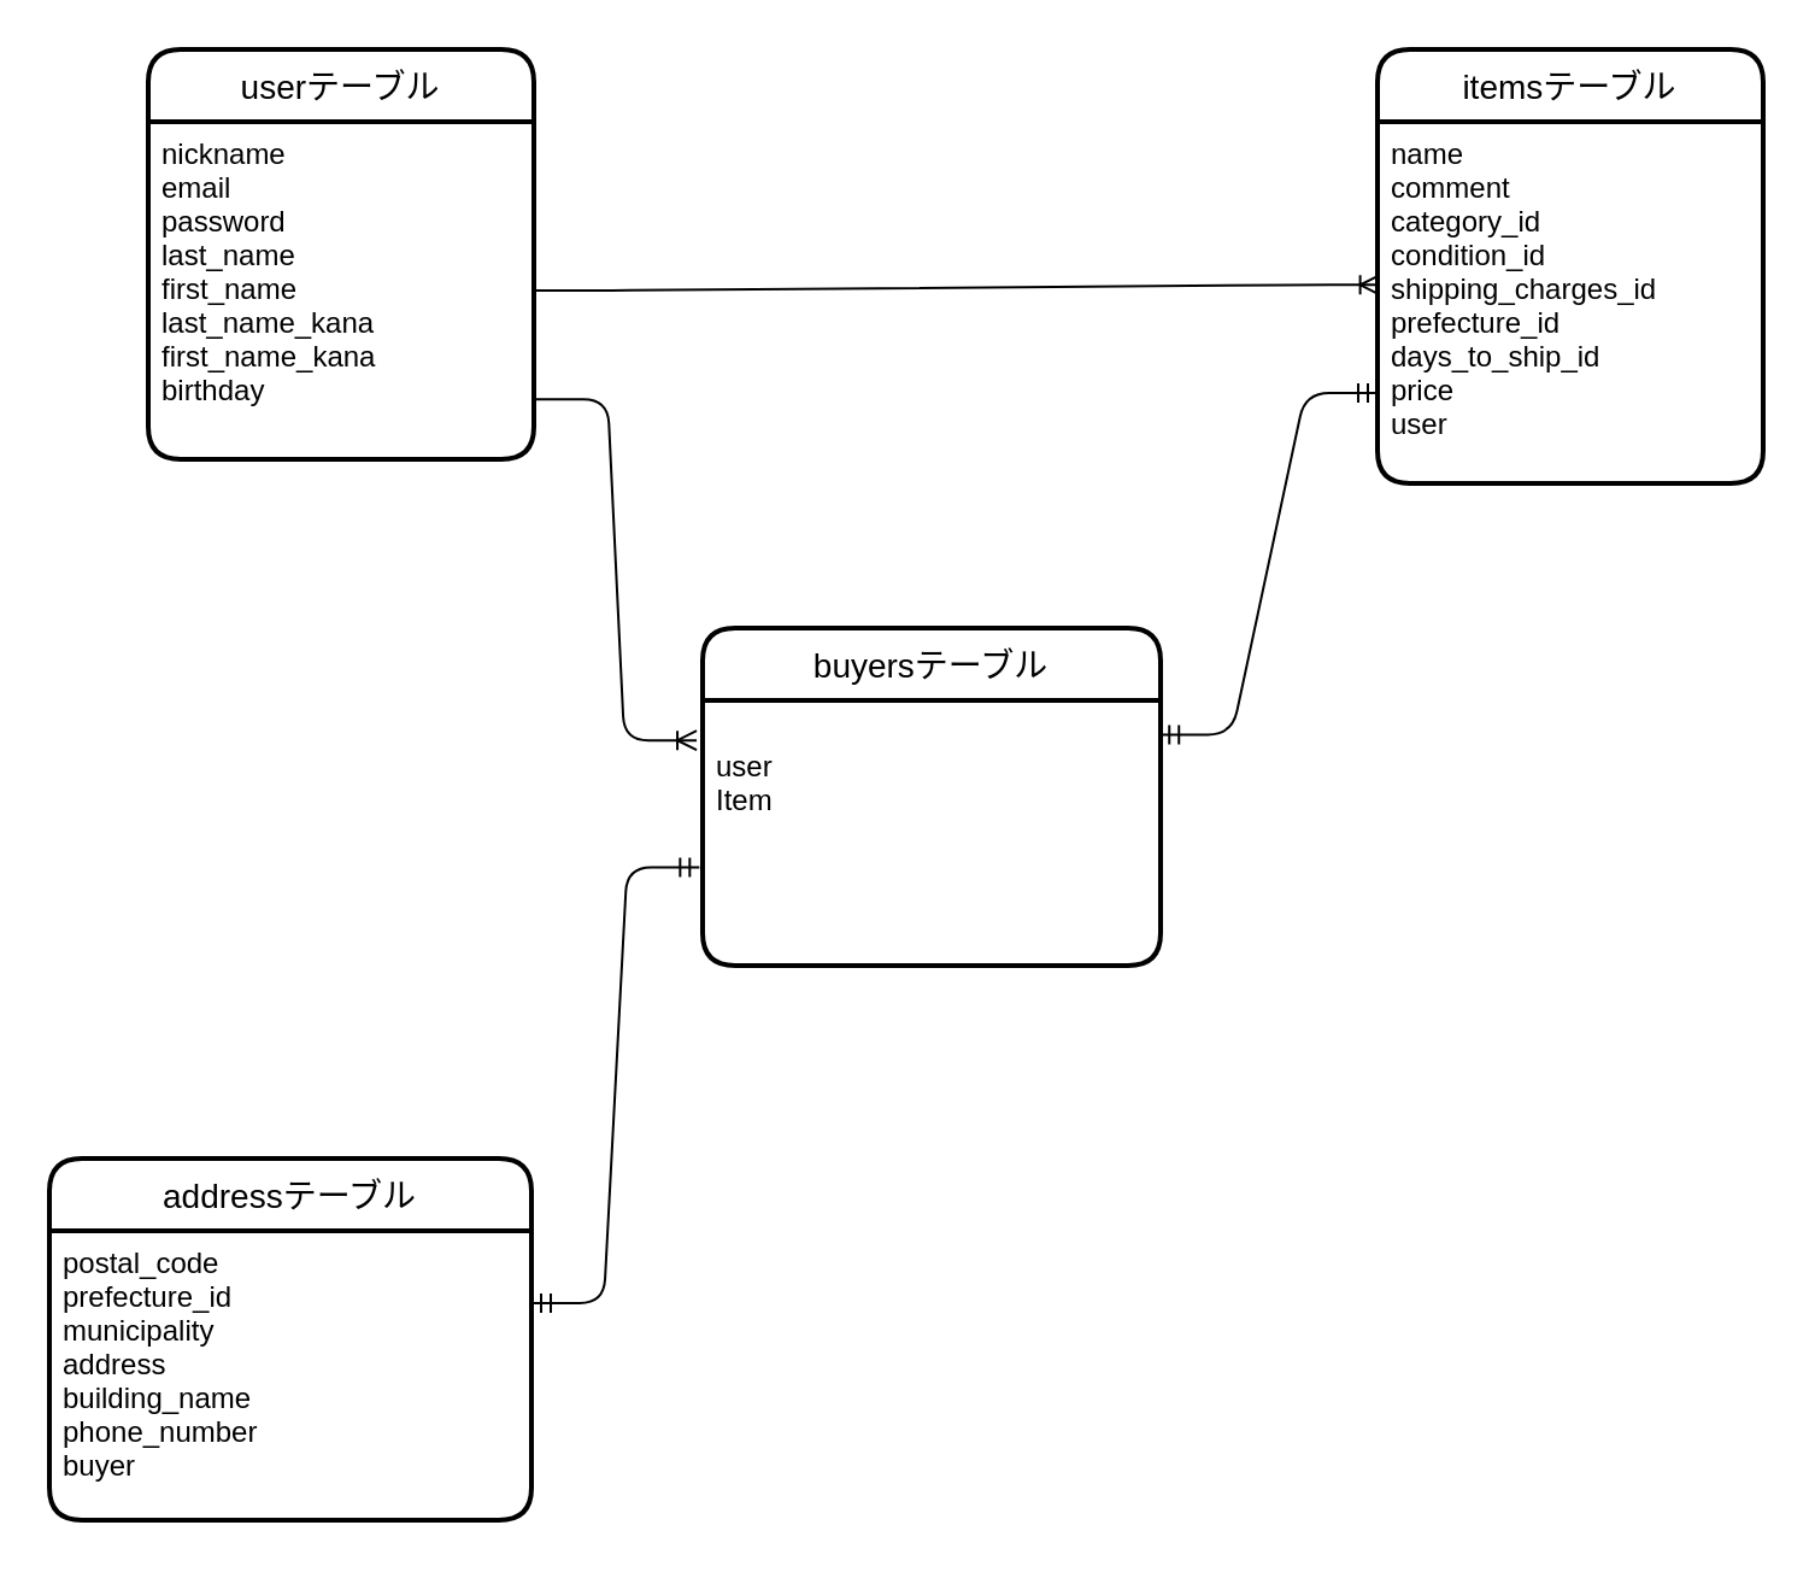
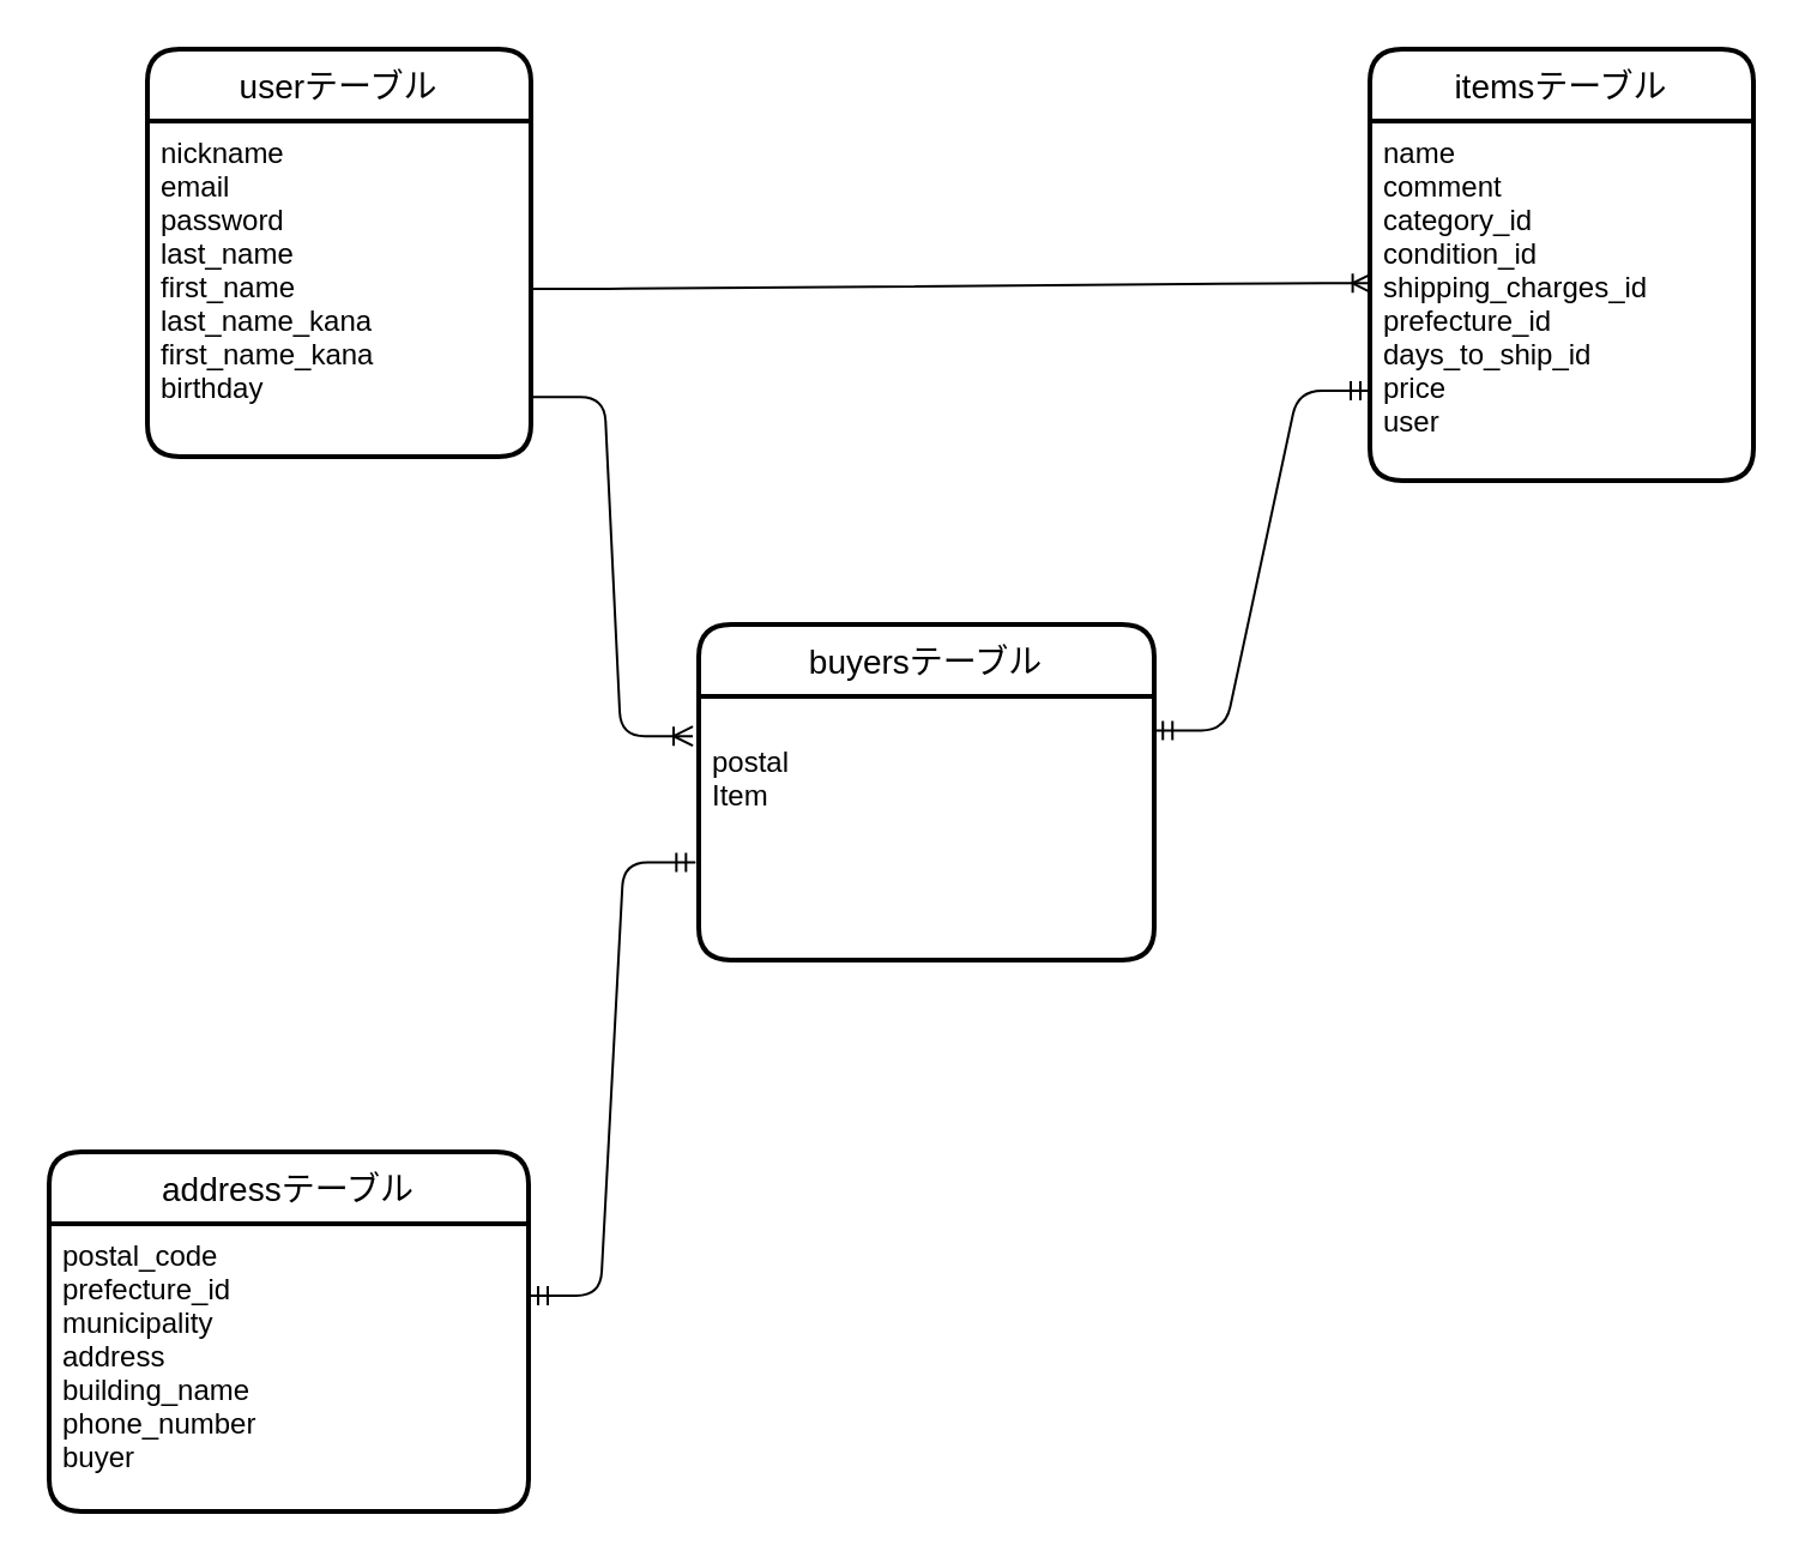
  <mxCell id="0" />
  <mxCell id="1" parent="0" />
  <mxCell id="2" value="userテーブル" style="swimlane;childLayout=stackLayout;horizontal=1;startSize=30;horizontalStack=0;rounded=1;fontSize=14;fontStyle=0;strokeWidth=2;resizeParent=0;resizeLast=1;shadow=0;dashed=0;align=center;" parent="1" vertex="1"><mxGeometry x="61" y="20" width="160" height="170" as="geometry" /></mxCell>
  <mxCell id="3" value="nickname&#10;email &#10;password   &#10;last_name&#10;first_name&#10;last_name_kana&#10;first_name_kana&#10;birthday" style="align=left;strokeColor=none;fillColor=none;spacingLeft=4;fontSize=12;verticalAlign=top;resizable=0;rotatable=0;part=1;" parent="2" vertex="1"><mxGeometry y="30" width="160" height="140" as="geometry" /></mxCell>
  <mxCell id="4" value="itemsテーブル" style="swimlane;childLayout=stackLayout;horizontal=1;startSize=30;horizontalStack=0;rounded=1;fontSize=14;fontStyle=0;strokeWidth=2;resizeParent=0;resizeLast=1;shadow=0;dashed=0;align=center;" parent="1" vertex="1"><mxGeometry x="571" y="20" width="160" height="180" as="geometry" /></mxCell>
  <mxCell id="5" value="name&#10;comment&#10;category_id&#10;condition_id&#10;shipping_charges_id&#10;prefecture_id&#10;days_to_ship_id&#10;price&#10;user" style="align=left;strokeColor=none;fillColor=none;spacingLeft=4;fontSize=12;verticalAlign=top;resizable=0;rotatable=0;part=1;" parent="4" vertex="1"><mxGeometry y="30" width="160" height="150" as="geometry" /></mxCell>
  <mxCell id="6" value="addressテーブル" style="swimlane;childLayout=stackLayout;horizontal=1;startSize=30;horizontalStack=0;rounded=1;fontSize=14;fontStyle=0;strokeWidth=2;resizeParent=0;resizeLast=1;shadow=0;dashed=0;align=center;" parent="1" vertex="1"><mxGeometry x="20" y="480" width="200" height="150" as="geometry" /></mxCell>
  <mxCell id="7" value="postal_code&#10;prefecture_id&#10;municipality&#10;address&#10;building_name&#10;phone_number&#10;buyer" style="align=left;strokeColor=none;fillColor=none;spacingLeft=4;fontSize=12;verticalAlign=top;resizable=0;rotatable=0;part=1;" parent="6" vertex="1"><mxGeometry y="30" width="200" height="120" as="geometry" /></mxCell>
  <mxCell id="8" value="buyersテーブル" style="swimlane;childLayout=stackLayout;horizontal=1;startSize=30;horizontalStack=0;rounded=1;fontSize=14;fontStyle=0;strokeWidth=2;resizeParent=0;resizeLast=1;shadow=0;dashed=0;align=center;" parent="1" vertex="1"><mxGeometry x="291" y="260" width="190" height="140" as="geometry" /></mxCell>
- <mxCell id="9" value="&#10;user&#10;Item" style="align=left;strokeColor=none;fillColor=none;spacingLeft=4;fontSize=12;verticalAlign=top;resizable=0;rotatable=0;part=1;" parent="8" vertex="1"><mxGeometry y="30" width="190" height="110" as="geometry" /></mxCell>
+ <mxCell id="9" value="&#10;postal&#10;Item" style="align=left;strokeColor=none;fillColor=none;spacingLeft=4;fontSize=12;verticalAlign=top;resizable=0;rotatable=0;part=1;" parent="8" vertex="1"><mxGeometry y="30" width="190" height="110" as="geometry" /></mxCell>
  <mxCell id="10" value="" style="edgeStyle=entityRelationEdgeStyle;fontSize=12;html=1;endArrow=ERoneToMany;entryX=0.005;entryY=0.451;entryDx=0;entryDy=0;entryPerimeter=0;" parent="1" target="5" edge="1"><mxGeometry width="100" height="100" relative="1" as="geometry"><mxPoint x="221" y="120" as="sourcePoint" /><mxPoint x="561" y="120" as="targetPoint" /></mxGeometry></mxCell>
  <mxCell id="11" value="" style="edgeStyle=entityRelationEdgeStyle;fontSize=12;html=1;endArrow=ERoneToMany;entryX=-0.013;entryY=0.151;entryDx=0;entryDy=0;entryPerimeter=0;exitX=1.004;exitY=0.822;exitDx=0;exitDy=0;exitPerimeter=0;" parent="1" source="3" target="9" edge="1"><mxGeometry width="100" height="100" relative="1" as="geometry"><mxPoint x="241" y="190" as="sourcePoint" /><mxPoint x="291" y="310" as="targetPoint" /></mxGeometry></mxCell>
  <mxCell id="12" value="" style="edgeStyle=entityRelationEdgeStyle;fontSize=12;html=1;endArrow=ERmandOne;startArrow=ERmandOne;entryX=-0.007;entryY=0.629;entryDx=0;entryDy=0;entryPerimeter=0;exitX=1;exitY=0.25;exitDx=0;exitDy=0;" parent="1" source="7" target="9" edge="1"><mxGeometry width="100" height="100" relative="1" as="geometry"><mxPoint x="214" y="521" as="sourcePoint" /><mxPoint x="301" y="370" as="targetPoint" /></mxGeometry></mxCell>
  <mxCell id="13" value="" style="edgeStyle=entityRelationEdgeStyle;fontSize=12;html=1;endArrow=ERmandOne;startArrow=ERmandOne;entryX=0;entryY=0.75;entryDx=0;entryDy=0;exitX=0.998;exitY=0.129;exitDx=0;exitDy=0;exitPerimeter=0;" parent="1" source="9" target="5" edge="1"><mxGeometry width="100" height="100" relative="1" as="geometry"><mxPoint x="441" y="270" as="sourcePoint" /><mxPoint x="541" y="170" as="targetPoint" /></mxGeometry></mxCell>
